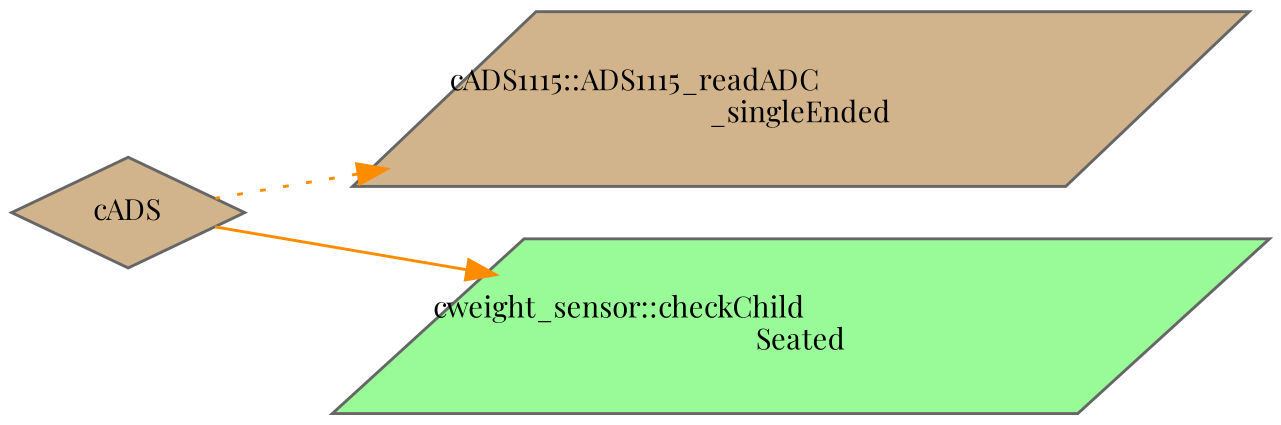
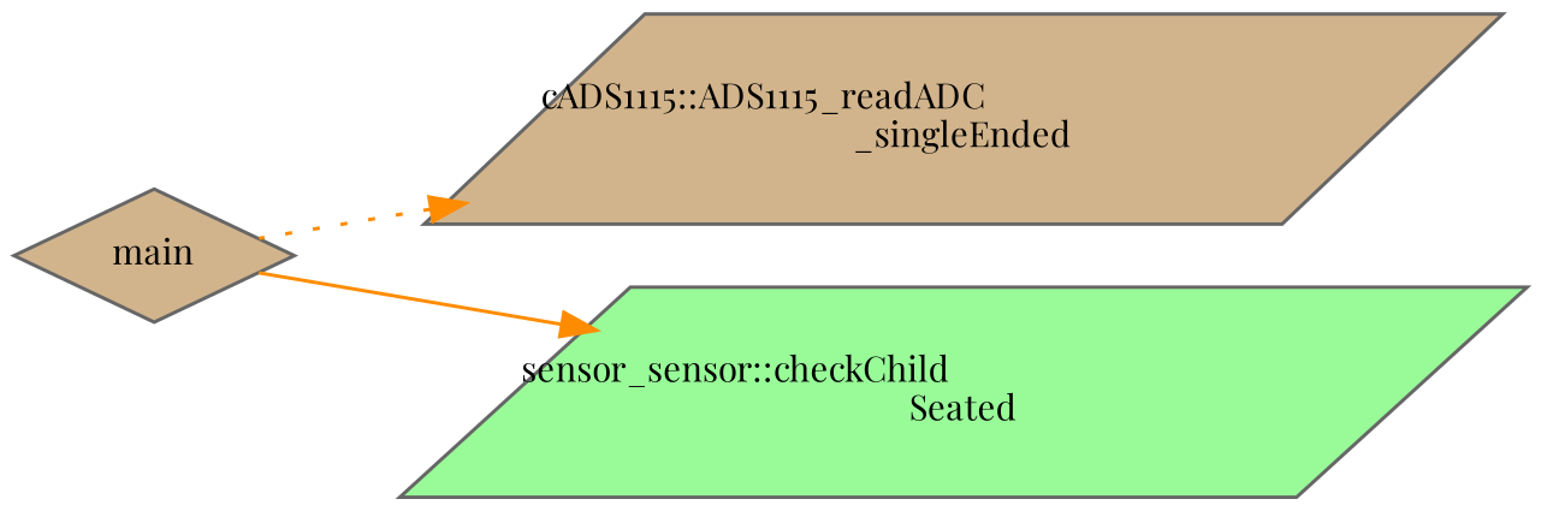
  digraph {
    fontname="Playfair Display"
    rankdir=RL
    node [color=grey40 fillcolor=tan fontname="Playfair Display" fontsize=10 shape=parallelogram style=filled]
    edge [color=darkorange dir=back fontname="Playfair Display" fontsize=10 labelfontname=Helvetica labelfontsize=10]
    n1 [color=gray40 fontcolor=black height=0.2 label="cADS1115::ADS1115_readADC\l_singleEnded" width=0.4]
-   n2 [height=0.2 label=cADS shape=diamond width=0.4]
-   n3 [fillcolor=palegreen height=0.2 label="cweight_sensor::checkChild\lSeated" width=0.4]
+   n2 [height=0.2 label=main shape=diamond width=0.4]
+   n3 [fillcolor=palegreen height=0.2 label="sensor_sensor::checkChild\lSeated" width=0.4]
    n1 -> n2 [style=dotted]
    n3 -> n2 [style=solid]
  }
